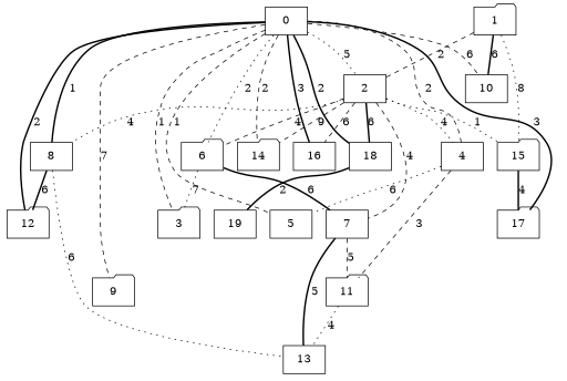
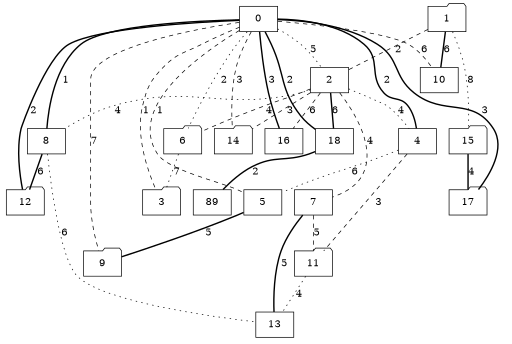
  graph {
    node [habit=1 shape=box x=4 y=2]
    edge [style=bold weight=6]
    0 [habit=10 x=6 y=4]
    2 [y=6]
    3 [shape=folder x=5]
    4 [habit=3 x=7 y=6]
    5 [base=1 habit=9 x=8 y=3]
    6 [habit=4 shape=folder y=5]
    8 [habit=8 x=6 y=6]
    9 [habit=7 shape=folder x=9 y=1]
    10 [habit=4 x=2]
    12 [habit=9 shape=folder x=7]
    14 [habit=10 shape=folder x=3 y=3]
    16 [habit=9]
    17 [shape=folder y=7]
    18 [habit=7 x=8 y=5]
    15 [base=2 habit=7 shape=folder x=2 y=7]
    7 [habit=4 x=6 y=8]
    11 [shape=folder x=8 y=9]
    13 [habit=7 x=7 y=10]
-   19 [habit=2 x=10 y=7]
+   19 [habit=2 x=10 y=7 label=89]
    1 [habit=6 shape=folder x=1 y=5]
    0 -- 2 [label=5 style=dotted weight=5]
    0 -- 3 [label=1 style=dashed weight=1]
-   0 -- 4 [label=2 style=dashed weight=2]
+   0 -- 4 [label=2 weight=2]
    0 -- 5 [label=1 style=dashed weight=1]
    0 -- 6 [label=2 style=dotted weight=2]
    0 -- 8 [label=1 weight=1]
    0 -- 9 [label=7 style=dashed weight=7]
    0 -- 10 [label=6 style=dashed]
    0 -- 12 [label=2 weight=2]
-   0 -- 14 [label=2 style=dashed weight=2]
+   0 -- 14 [label=3 style=dashed weight=2]
    0 -- 16 [label=3 weight=3]
    0 -- 17 [label=3 weight=3]
    0 -- 18 [label=2 weight=2]
    2 -- 4 [label=4 style=dotted weight=4]
    2 -- 6 [label=4 style=dashed weight=4]
    2 -- 8 [label=4 style=dotted weight=4]
-   2 -- 14 [label=9 style=dashed weight=3]
+   2 -- 14 [label=3 style=dashed weight=3]
    2 -- 16 [label=6 style=dashed]
    2 -- 18 [label=6]
-   2 -- 15 [label=1 style=dotted weight=1]
    2 -- 7 [label=4 style=dashed weight=4]
    4 -- 5 [label=6 style=dotted]
    4 -- 11 [label=3 style=dashed weight=3]
+   5 -- 9 [label=5 weight=5]
    6 -- 3 [label=7 style=dotted weight=7]
-   6 -- 7 [label=6]
    8 -- 12 [label=6]
    8 -- 13 [label=6 style=dotted]
    18 -- 19 [label=2 weight=2]
    15 -- 17 [label=4 weight=4]
    7 -- 11 [label=5 style=dashed weight=5]
    7 -- 13 [label=5 weight=5]
    11 -- 13 [label=4 style=dotted weight=4]
    1 -- 2 [label=2 style=dashed weight=2]
    1 -- 10 [label=6]
    1 -- 15 [label=8 style=dotted weight=5]
  }
